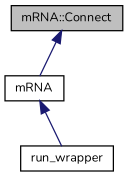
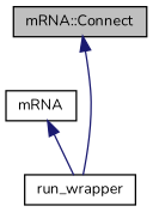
  digraph {
    fontname=Nunito
    rankdir=TB
    node [color=black fillcolor=white fontname=Nunito fontsize=10 shape=record style=filled]
    edge [color=midnightblue dir=back fontname=Nunito fontsize=10 labelfontname=Helvetica labelfontsize=10 style=solid]
    n1 [fillcolor=grey75 fontcolor=black height=0.2 label="mRNA::Connect" width=0.4]
    n2 [height=0.2 label=mRNA width=0.4]
    n3 [height=0.2 label=run_wrapper width=0.4]
-   n1 -> n2
+   n1 -> n3
    n2 -> n3
  }
